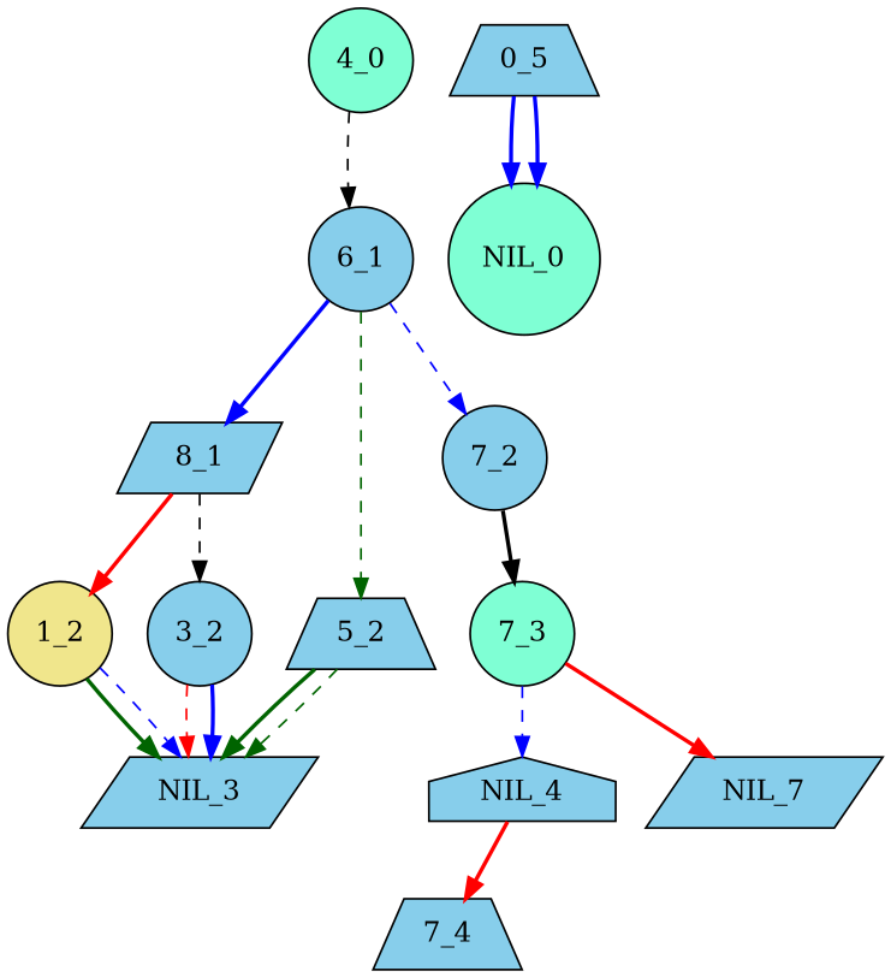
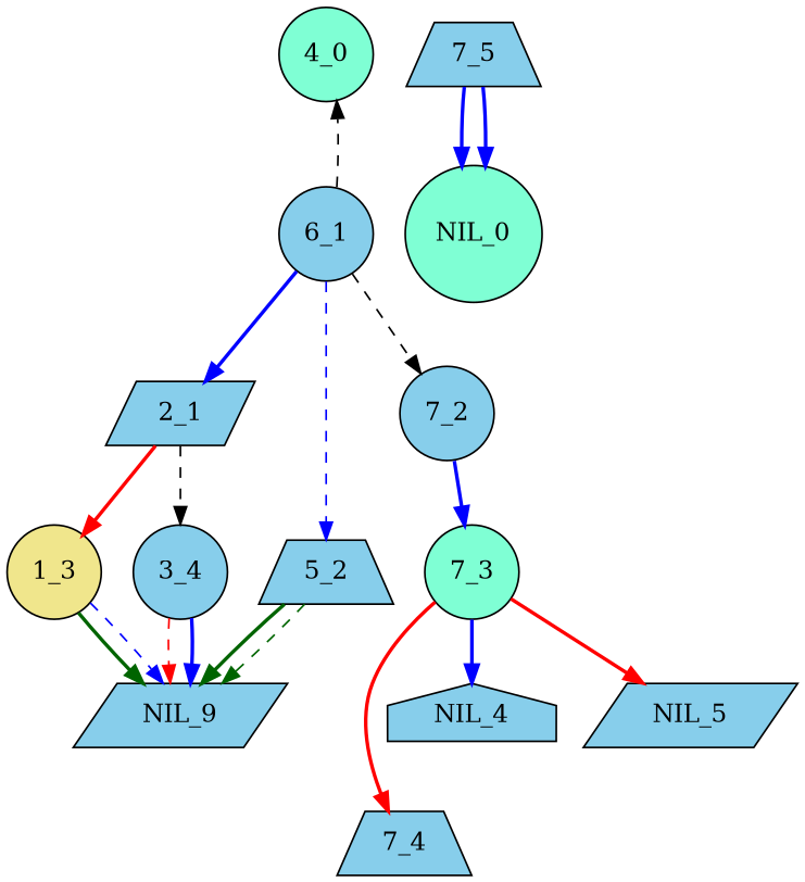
  digraph {
    node [fillcolor=skyblue shape=circle style=filled]
    edge [color=blue style=bold]
    "4_0" [fillcolor=aquamarine]
    "6_1"
-   "2_1" [shape=parallelogram label="8_1"]
-   "1_2" [fillcolor=khaki]
-   "3_2"
+   "2_1" [shape=parallelogram]
+   "1_2" [fillcolor=khaki label="1_3"]
+   "3_2" [label="3_4"]
    "5_2" [shape=trapezium]
    "7_2"
-   NIL_3 [shape=parallelogram]
+   NIL_3 [shape=parallelogram label=NIL_9]
    "7_3" [fillcolor=aquamarine]
    "7_4" [shape=trapezium]
    NIL_4 [shape=house]
-   NIL_5 [shape=parallelogram label=NIL_7]
-   "7_5" [shape=trapezium label="0_5"]
+   NIL_5 [shape=parallelogram]
+   "7_5" [shape=trapezium]
    n14 [fillcolor=aquamarine label=NIL_0]
-   "4_0" -> "6_1" [color=black style=dashed]
+   "6_1" -> "4_0" [color=black style=dashed]
    "6_1" -> "2_1"
-   "6_1" -> "5_2" [color=darkgreen style=dashed]
-   "6_1" -> "7_2" [style=dashed]
+   "6_1" -> "5_2" [style=dashed]
+   "6_1" -> "7_2" [color=black style=dashed]
    "2_1" -> "1_2" [color=red]
    "2_1" -> "3_2" [color=black style=dashed]
    "1_2" -> NIL_3 [color=darkgreen]
    "1_2" -> NIL_3 [style=dashed]
    "3_2" -> NIL_3 [color=red style=dashed]
    "3_2" -> NIL_3
    "5_2" -> NIL_3 [color=darkgreen]
    "5_2" -> NIL_3 [color=darkgreen style=dashed]
-   "7_2" -> "7_3" [color=black]
-   NIL_4 -> "7_4" [color=red]
-   "7_3" -> NIL_4 [style=dashed]
+   "7_2" -> "7_3"
+   "7_3" -> "7_4" [color=red]
+   "7_3" -> NIL_4
    "7_3" -> NIL_5 [color=red]
    "7_5" -> n14
    "7_5" -> n14
  }
